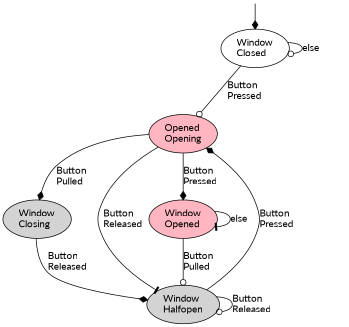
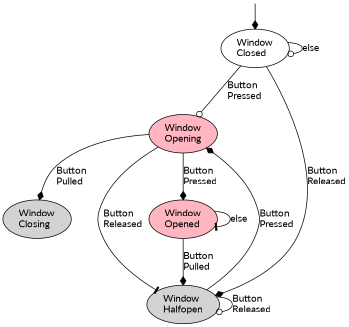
  digraph {
    fontname=Lato
    node [fontname=Lato style=filled fillcolor=lightpink]
    edge [arrowhead=diamond fontname=Lato]
    Reset [height=0 shape=point style=invis width=0 fillcolor=""]
    n2 [fillcolor=white label="Window\lClosed\l"]
-   n3 [label="Opened\lOpening\l"]
+   n3 [label="Window\lOpening\l"]
    n4 [fillcolor=lightgrey label="Window\lClosing\l"]
    n5 [fillcolor=lightgrey label="Window\lHalfopen\l"]
    n6 [label="Window\lOpened\l"]
    Reset -> n2
    n2 -> n2 [arrowhead=odot label=else]
    n2 -> n3 [arrowhead=odot label="Button\lPressed\l"]
    n3 -> n4 [label="Button\lPulled\l"]
    n3 -> n5 [arrowhead=tee label="Button\lReleased\l"]
    n3 -> n6 [label="Button\lPressed\l"]
-   n4 -> n5 [label="Button\lReleased\l"]
+   n2 -> n5 [label="Button\lReleased\l"]
    n5 -> n3 [label="Button\lPressed\l"]
    n5 -> n5 [arrowhead=odot label="Button\lReleased\l"]
-   n6 -> n5 [arrowhead=odot label="Button\lPulled\l"]
+   n6 -> n5 [label="Button\lPulled\l"]
    n6 -> n6 [arrowhead=tee label=else]
  }
